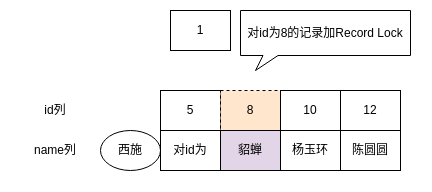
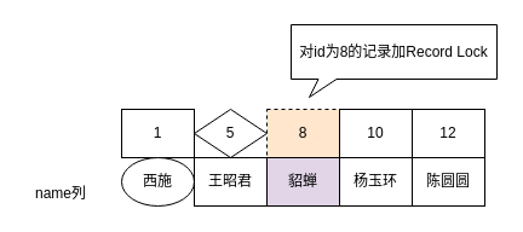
  <mxCell id="0" />
  <mxCell id="1" parent="0" />
- <mxCell id="2" value="id列" style="text;html=1;strokeColor=none;fillColor=none;align=center;verticalAlign=middle;whiteSpace=wrap;rounded=0;" vertex="1" parent="1"><mxGeometry x="20" y="100" width="70" height="20" as="geometry" /></mxCell>
- <mxCell id="3" value="name列" style="text;html=1;strokeColor=none;fillColor=none;align=center;verticalAlign=middle;whiteSpace=wrap;rounded=0;" vertex="1" parent="1"><mxGeometry x="20" y="140" width="70" height="20" as="geometry" /></mxCell>
- <mxCell id="4" value="1" style="rounded=0;whiteSpace=wrap;html=1;fillColor=#ffffff;gradientColor=#ffffff;" vertex="1" parent="1"><mxGeometry x="170" y="10" width="60" height="40" as="geometry" /></mxCell>
+ <mxCell id="3" value="name列" style="text;html=1;strokeColor=none;fillColor=none;align=center;verticalAlign=middle;whiteSpace=wrap;rounded=0;" vertex="1" parent="1"><mxGeometry x="15" y="150" width="70" height="20" as="geometry" /></mxCell>
+ <mxCell id="4" value="1" style="rounded=0;whiteSpace=wrap;html=1;fillColor=#ffffff;gradientColor=#ffffff;" vertex="1" parent="1"><mxGeometry x="100" y="90" width="60" height="40" as="geometry" /></mxCell>
  <mxCell id="5" value="&lt;span&gt;西施&lt;/span&gt;" style="ellipse;whiteSpace=wrap;html=1;fillColor=#ffffff;gradientColor=#ffffff;" vertex="1" parent="1"><mxGeometry x="100" y="130" width="60" height="40" as="geometry" /></mxCell>
- <mxCell id="6" value="5" style="rounded=0;whiteSpace=wrap;html=1;fillColor=#ffffff;gradientColor=#ffffff;" vertex="1" parent="1"><mxGeometry x="160" y="90" width="60" height="40" as="geometry" /></mxCell>
- <mxCell id="7" value="&lt;span&gt;对id为&lt;/span&gt;" style="rounded=0;whiteSpace=wrap;html=1;fillColor=#ffffff;gradientColor=#ffffff;" vertex="1" parent="1"><mxGeometry x="160" y="130" width="60" height="40" as="geometry" /></mxCell>
+ <mxCell id="6" value="5" style="rhombus;whiteSpace=wrap;html=1;fillColor=#ffffff;gradientColor=#ffffff;" vertex="1" parent="1"><mxGeometry x="160" y="90" width="60" height="40" as="geometry" /></mxCell>
+ <mxCell id="7" value="&lt;span&gt;王昭君&lt;/span&gt;" style="rounded=0;whiteSpace=wrap;html=1;fillColor=#ffffff;gradientColor=#ffffff;" vertex="1" parent="1"><mxGeometry x="160" y="130" width="60" height="40" as="geometry" /></mxCell>
  <mxCell id="8" value="8" style="rounded=0;whiteSpace=wrap;html=1;fillColor=#ffe6cc;dashed=1;" vertex="1" parent="1"><mxGeometry x="220" y="90" width="60" height="40" as="geometry" /></mxCell>
  <mxCell id="9" value="&lt;span&gt;貂蝉&lt;/span&gt;" style="rounded=0;whiteSpace=wrap;html=1;fillColor=#e1d5e7;" vertex="1" parent="1"><mxGeometry x="220" y="130" width="60" height="40" as="geometry" /></mxCell>
  <mxCell id="10" value="10" style="rounded=0;whiteSpace=wrap;html=1;fillColor=#ffffff;gradientColor=#ffffff;" vertex="1" parent="1"><mxGeometry x="280" y="90" width="60" height="40" as="geometry" /></mxCell>
  <mxCell id="11" value="&lt;span&gt;杨玉环&lt;/span&gt;" style="rounded=0;whiteSpace=wrap;html=1;fillColor=#ffffff;gradientColor=#ffffff;" vertex="1" parent="1"><mxGeometry x="280" y="130" width="60" height="40" as="geometry" /></mxCell>
  <mxCell id="12" value="12" style="rounded=0;whiteSpace=wrap;html=1;fillColor=#ffffff;gradientColor=#ffffff;" vertex="1" parent="1"><mxGeometry x="340" y="90" width="60" height="40" as="geometry" /></mxCell>
  <mxCell id="13" value="&lt;span&gt;陈圆圆&lt;/span&gt;" style="rounded=0;whiteSpace=wrap;html=1;fillColor=#ffffff;gradientColor=#ffffff;" vertex="1" parent="1"><mxGeometry x="340" y="130" width="60" height="40" as="geometry" /></mxCell>
- <mxCell id="14" value="对id为8的记录加Record Lock" style="whiteSpace=wrap;html=1;shape=mxgraph.basic.rectCallout;dx=30;dy=15;boundedLbl=1;rounded=0;strokeColor=#000000;fillColor=none;gradientColor=none;" vertex="1" parent="1"><mxGeometry x="240" y="10" width="170" height="60" as="geometry" /></mxCell>
+ <mxCell id="14" value="对id为8的记录加Record Lock" style="whiteSpace=wrap;html=1;shape=mxgraph.basic.rectCallout;dx=30;dy=15;boundedLbl=1;rounded=0;strokeColor=#000000;fillColor=none;gradientColor=none;" vertex="1" parent="1"><mxGeometry x="240" y="20" width="170" height="60" as="geometry" /></mxCell>
